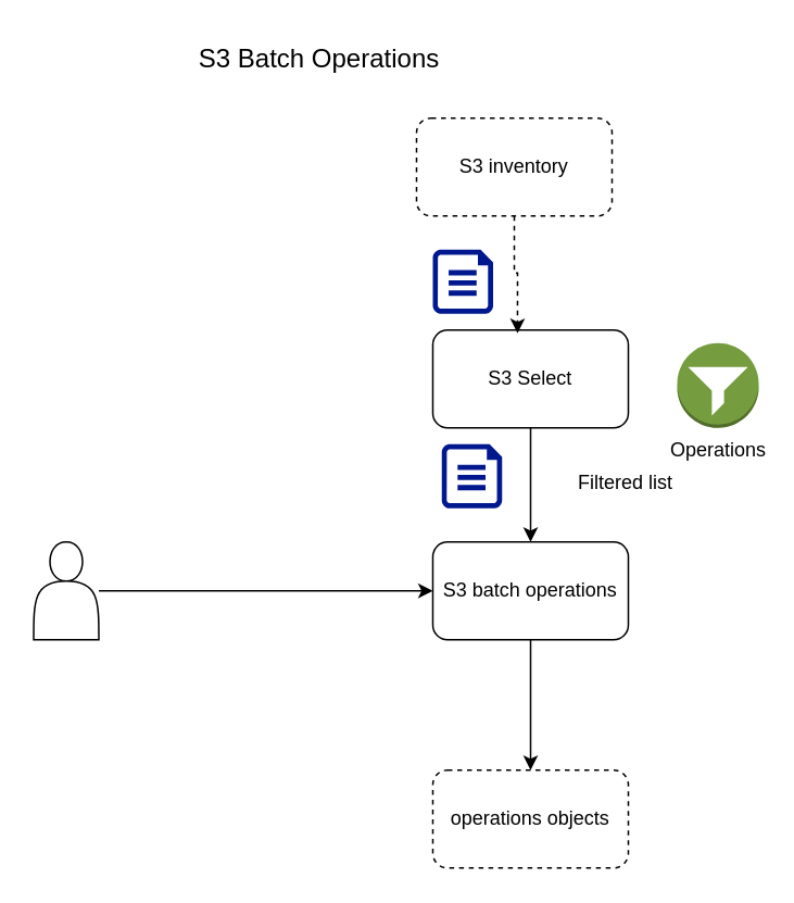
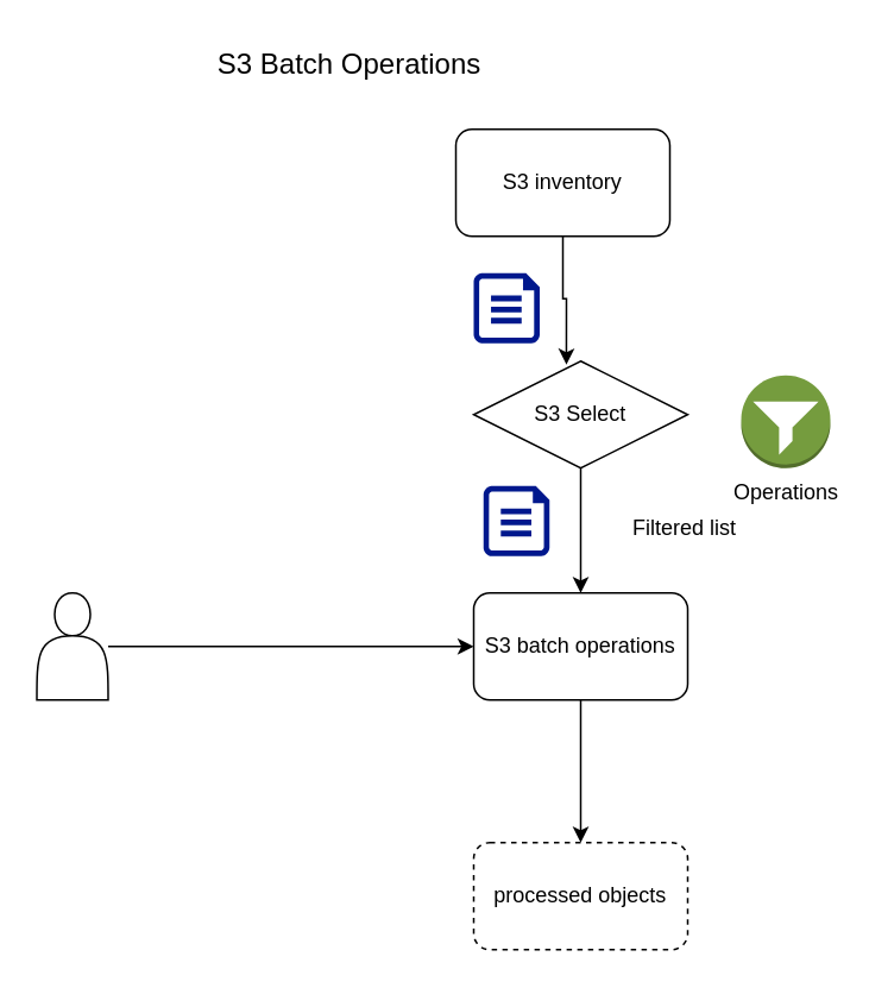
  <mxCell id="0" />
  <mxCell id="1" parent="0" />
- <mxCell id="2" value="S3 inventory" style="rounded=1;whiteSpace=wrap;html=1;dashed=1;" vertex="1" parent="1"><mxGeometry x="255" y="72" width="120" height="60" as="geometry" /></mxCell>
+ <mxCell id="2" value="S3 inventory" style="rounded=1;whiteSpace=wrap;html=1;" vertex="1" parent="1"><mxGeometry x="255" y="72" width="120" height="60" as="geometry" /></mxCell>
  <mxCell id="3" style="edgeStyle=orthogonalEdgeStyle;rounded=0;orthogonalLoop=1;jettySize=auto;html=1;entryX=0.5;entryY=0;entryDx=0;entryDy=0;" edge="1" parent="1" source="4" target="6"><mxGeometry relative="1" as="geometry" /></mxCell>
- <mxCell id="4" value="S3 Select" style="rounded=1;whiteSpace=wrap;html=1;" vertex="1" parent="1"><mxGeometry x="265" y="202" width="120" height="60" as="geometry" /></mxCell>
+ <mxCell id="4" value="S3 Select" style="rhombus;whiteSpace=wrap;html=1;" vertex="1" parent="1"><mxGeometry x="265" y="202" width="120" height="60" as="geometry" /></mxCell>
  <mxCell id="5" style="edgeStyle=orthogonalEdgeStyle;rounded=0;orthogonalLoop=1;jettySize=auto;html=1;entryX=0.5;entryY=0;entryDx=0;entryDy=0;" edge="1" parent="1" source="6" target="7"><mxGeometry relative="1" as="geometry" /></mxCell>
  <mxCell id="6" value="S3 batch operations" style="rounded=1;whiteSpace=wrap;html=1;" vertex="1" parent="1"><mxGeometry x="265" y="332" width="120" height="60" as="geometry" /></mxCell>
- <mxCell id="7" value="operations objects" style="rounded=1;whiteSpace=wrap;html=1;dashed=1;" vertex="1" parent="1"><mxGeometry x="265" y="472" width="120" height="60" as="geometry" /></mxCell>
- <mxCell id="8" style="edgeStyle=orthogonalEdgeStyle;rounded=0;orthogonalLoop=1;jettySize=auto;html=1;entryX=0.433;entryY=0.033;entryDx=0;entryDy=0;entryPerimeter=0;dashed=1;" edge="1" parent="1" source="2" target="4"><mxGeometry relative="1" as="geometry" /></mxCell>
+ <mxCell id="7" value="processed objects" style="rounded=1;whiteSpace=wrap;html=1;dashed=1;" vertex="1" parent="1"><mxGeometry x="265" y="472" width="120" height="60" as="geometry" /></mxCell>
+ <mxCell id="8" style="edgeStyle=orthogonalEdgeStyle;rounded=0;orthogonalLoop=1;jettySize=auto;html=1;entryX=0.433;entryY=0.033;entryDx=0;entryDy=0;entryPerimeter=0;" edge="1" parent="1" source="2" target="4"><mxGeometry relative="1" as="geometry" /></mxCell>
  <mxCell id="9" value="" style="sketch=0;aspect=fixed;pointerEvents=1;shadow=0;dashed=0;html=1;strokeColor=none;labelPosition=center;verticalLabelPosition=bottom;verticalAlign=top;align=center;fillColor=#00188D;shape=mxgraph.azure.file" vertex="1" parent="1"><mxGeometry x="265" y="152.64" width="37" height="39.36" as="geometry" /></mxCell>
  <mxCell id="10" value="Operations" style="outlineConnect=0;dashed=0;verticalLabelPosition=bottom;verticalAlign=top;align=center;html=1;shape=mxgraph.aws3.filtering_rule;fillColor=#759C3E;gradientColor=none;" vertex="1" parent="1"><mxGeometry x="415" y="210" width="50" height="52" as="geometry" /></mxCell>
  <mxCell id="11" value="" style="sketch=0;aspect=fixed;pointerEvents=1;shadow=0;dashed=0;html=1;strokeColor=none;labelPosition=center;verticalLabelPosition=bottom;verticalAlign=top;align=center;fillColor=#00188D;shape=mxgraph.azure.file" vertex="1" parent="1"><mxGeometry x="270.5" y="272" width="37" height="39.36" as="geometry" /></mxCell>
  <mxCell id="12" value="Filtered list" style="text;html=1;align=center;verticalAlign=middle;resizable=0;points=[];autosize=1;strokeColor=none;fillColor=none;" vertex="1" parent="1"><mxGeometry x="342.5" y="281.36" width="80" height="30" as="geometry" /></mxCell>
  <mxCell id="13" style="edgeStyle=orthogonalEdgeStyle;rounded=0;orthogonalLoop=1;jettySize=auto;html=1;entryX=0;entryY=0.5;entryDx=0;entryDy=0;" edge="1" parent="1" source="14" target="6"><mxGeometry relative="1" as="geometry" /></mxCell>
  <mxCell id="14" value="" style="shape=actor;whiteSpace=wrap;html=1;" vertex="1" parent="1"><mxGeometry x="20" y="332" width="40" height="60" as="geometry" /></mxCell>
  <mxCell id="15" value="S3 Batch Operations" style="text;html=1;align=center;verticalAlign=middle;resizable=0;points=[];autosize=1;strokeColor=none;fillColor=none;fontSize=16;" vertex="1" parent="1"><mxGeometry x="110" y="20" width="170" height="30" as="geometry" /></mxCell>
